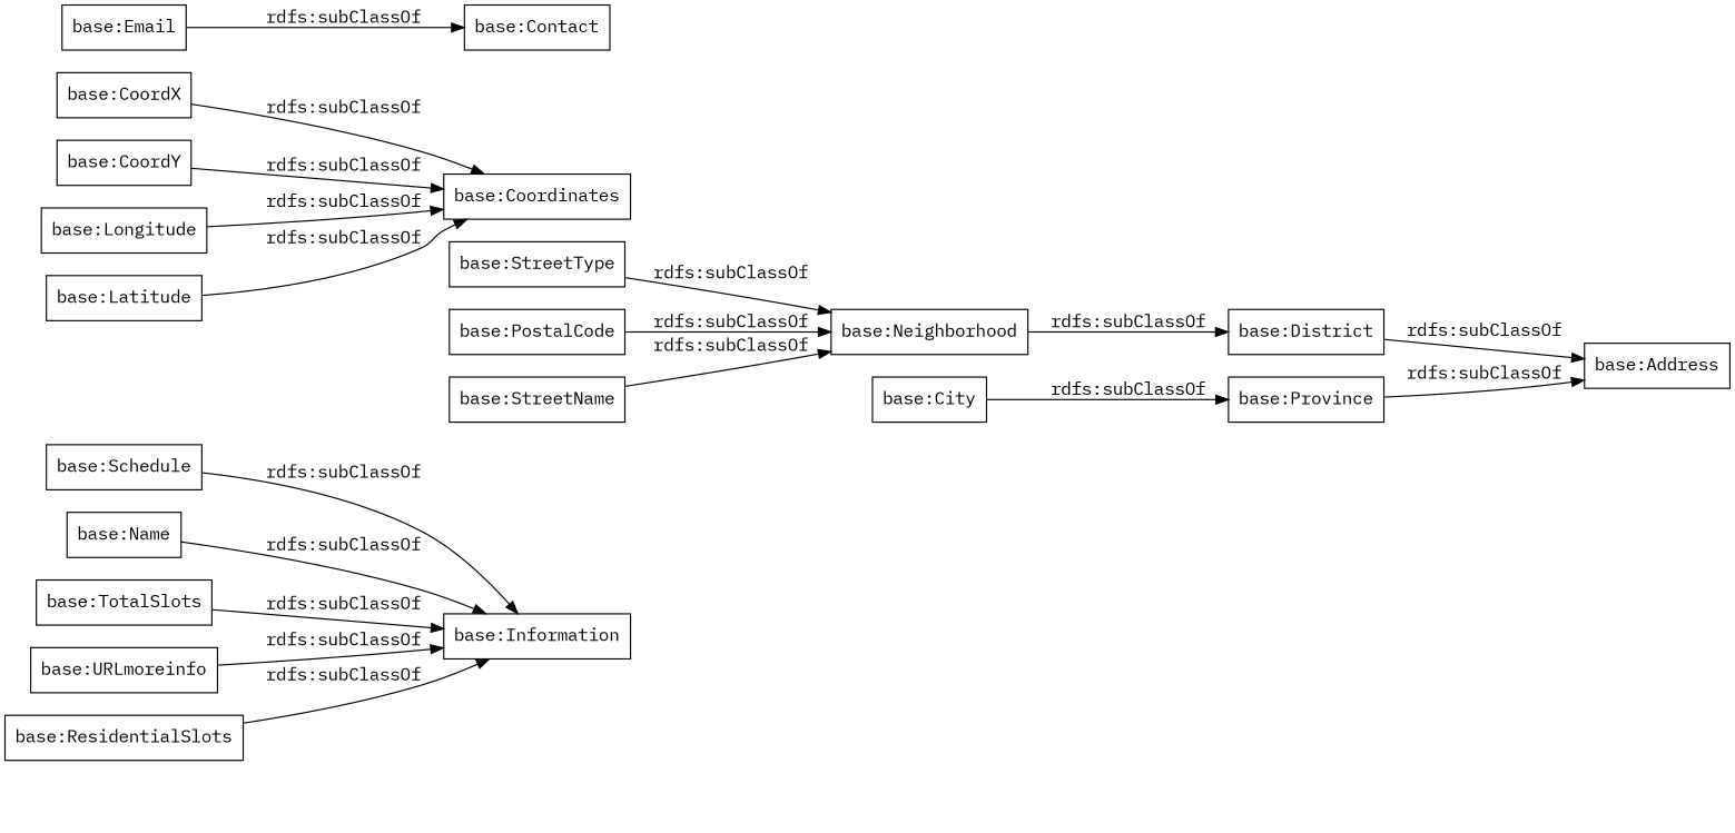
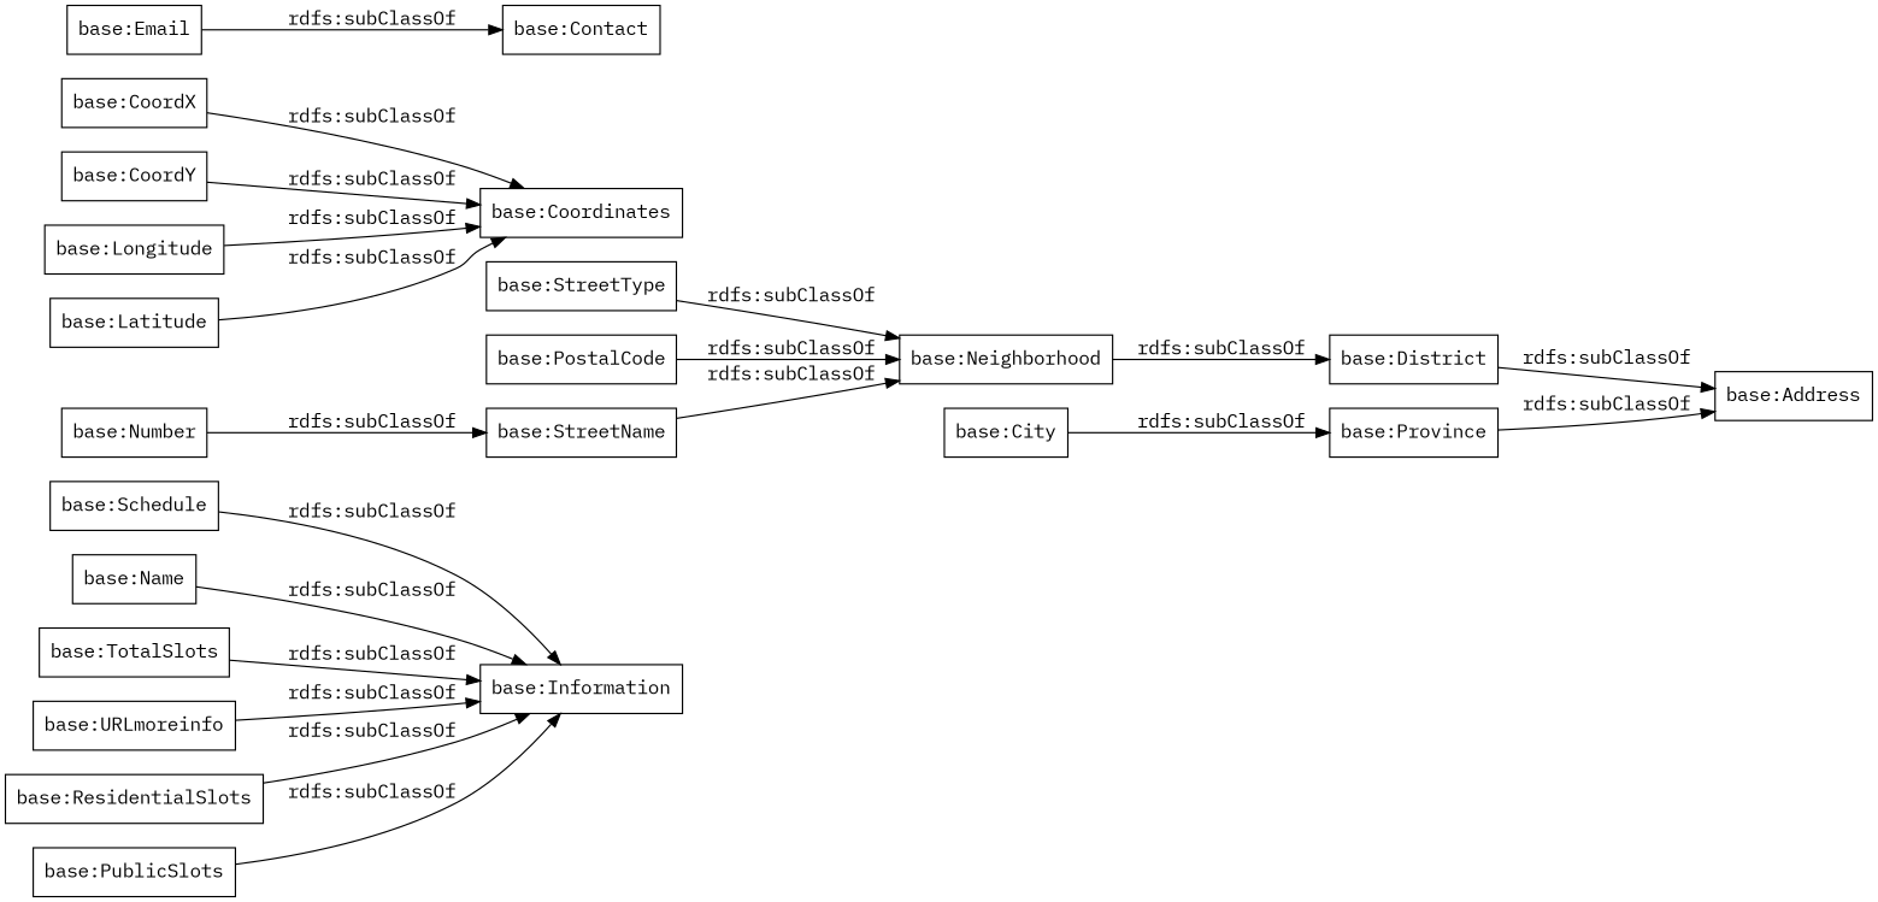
  digraph {
    fontname="IBM Plex Mono"
    rankdir=LR
    node [color=black fontname="IBM Plex Mono" shape=rectangle]
    edge [fontname="IBM Plex Mono"]
    "base:Schedule"
    "base:Information"
    "base:Province"
    "base:Address"
    "base:StreetType"
    "base:Neighborhood"
    "base:District"
    "base:CoordX"
    "base:Coordinates"
    "base:PostalCode"
    "base:Name"
    "base:City"
    "base:CoordY"
    "base:TotalSlots"
    "base:URLmoreinfo"
    "base:ResidentialSlots"
    "base:StreetName"
+   "base:PublicSlots"
    "base:Email"
    "base:Contact"
+   "base:Number"
    "base:Longitude"
    "base:Latitude"
    "base:Schedule" -> "base:Information" [label="rdfs:subClassOf"]
    "base:Province" -> "base:Address" [label="rdfs:subClassOf"]
    "base:StreetType" -> "base:Neighborhood" [label="rdfs:subClassOf"]
    "base:Neighborhood" -> "base:District" [label="rdfs:subClassOf"]
    "base:District" -> "base:Address" [label="rdfs:subClassOf"]
    "base:CoordX" -> "base:Coordinates" [label="rdfs:subClassOf"]
    "base:PostalCode" -> "base:Neighborhood" [label="rdfs:subClassOf"]
    "base:Name" -> "base:Information" [label="rdfs:subClassOf"]
    "base:City" -> "base:Province" [label="rdfs:subClassOf"]
    "base:CoordY" -> "base:Coordinates" [label="rdfs:subClassOf"]
    "base:TotalSlots" -> "base:Information" [label="rdfs:subClassOf"]
    "base:URLmoreinfo" -> "base:Information" [label="rdfs:subClassOf"]
    "base:ResidentialSlots" -> "base:Information" [label="rdfs:subClassOf"]
    "base:StreetName" -> "base:Neighborhood" [label="rdfs:subClassOf"]
+   "base:PublicSlots" -> "base:Information" [label="rdfs:subClassOf"]
    "base:Email" -> "base:Contact" [label="rdfs:subClassOf"]
+   "base:Number" -> "base:StreetName" [label="rdfs:subClassOf"]
    "base:Longitude" -> "base:Coordinates" [label="rdfs:subClassOf"]
    "base:Latitude" -> "base:Coordinates" [label="rdfs:subClassOf"]
  }
